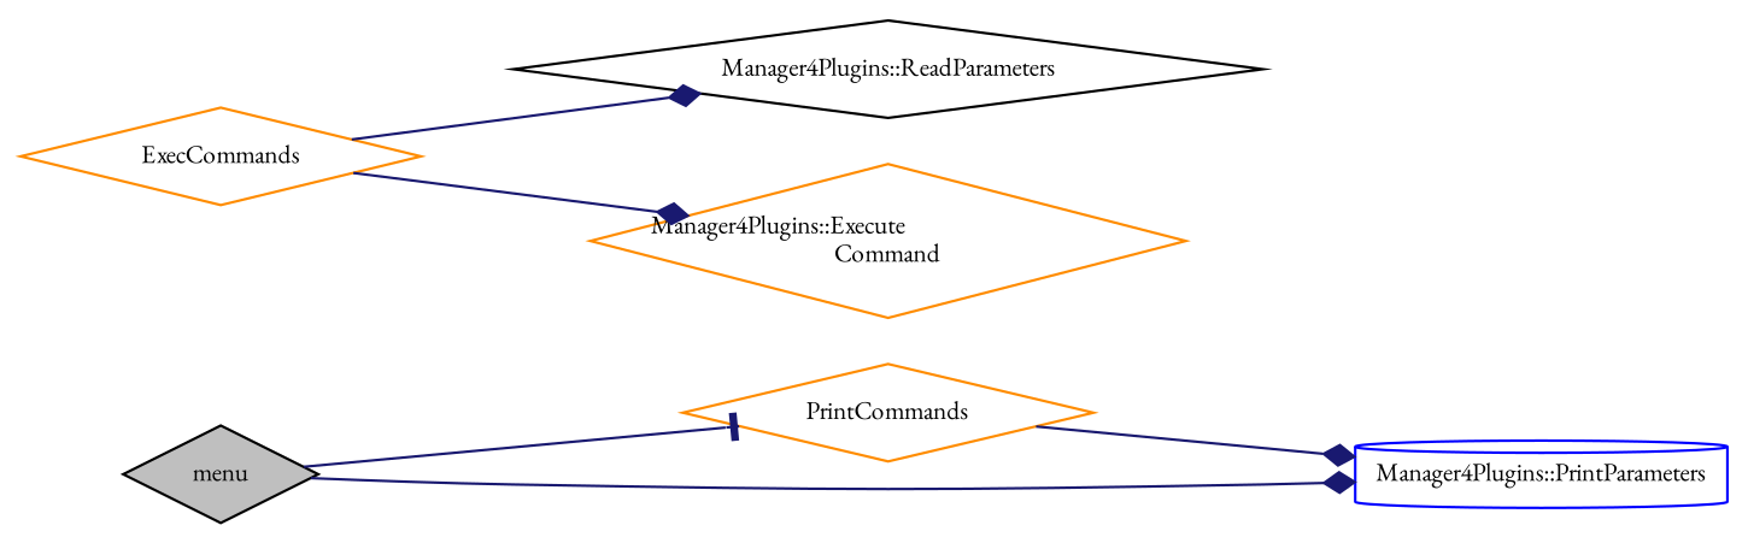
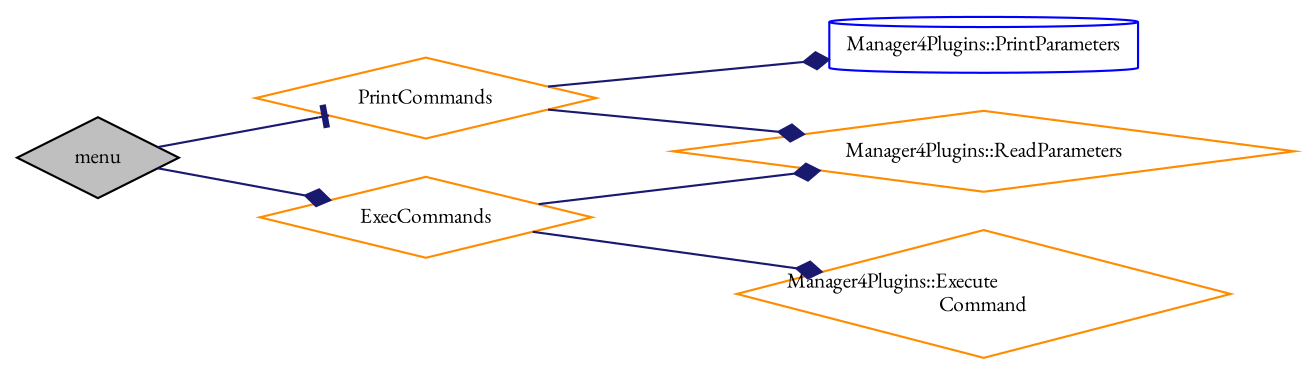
  digraph {
    fontname="EB Garamond"
    rankdir=LR
    node [color=darkorange fillcolor=white fontname="EB Garamond" fontsize=10 shape=diamond style=filled]
    edge [arrowhead=diamond color=midnightblue fontname="EB Garamond" fontsize=10 labelfontname=Helvetica labelfontsize=10 style=solid]
    n1 [color=black fillcolor=grey75 fontcolor=black height=0.2 label=menu width=0.4]
    n2 [height=0.2 label=PrintCommands width=0.4]
    n3 [height=0.2 label=ExecCommands width=0.4]
-   n4 [color=black height=0.2 label="Manager4Plugins::ReadParameters" width=0.4]
+   n4 [height=0.2 label="Manager4Plugins::ReadParameters" width=0.4]
    n5 [color=blue height=0.2 label="Manager4Plugins::PrintParameters" shape=cylinder width=0.4]
    n6 [height=0.2 label="Manager4Plugins::Execute\lCommand" width=0.4]
    n1 -> n2 [arrowhead=tee]
-   n1 -> n5
+   n1 -> n3
+   n2 -> n4
    n2 -> n5
    n3 -> n4
    n3 -> n6
  }
